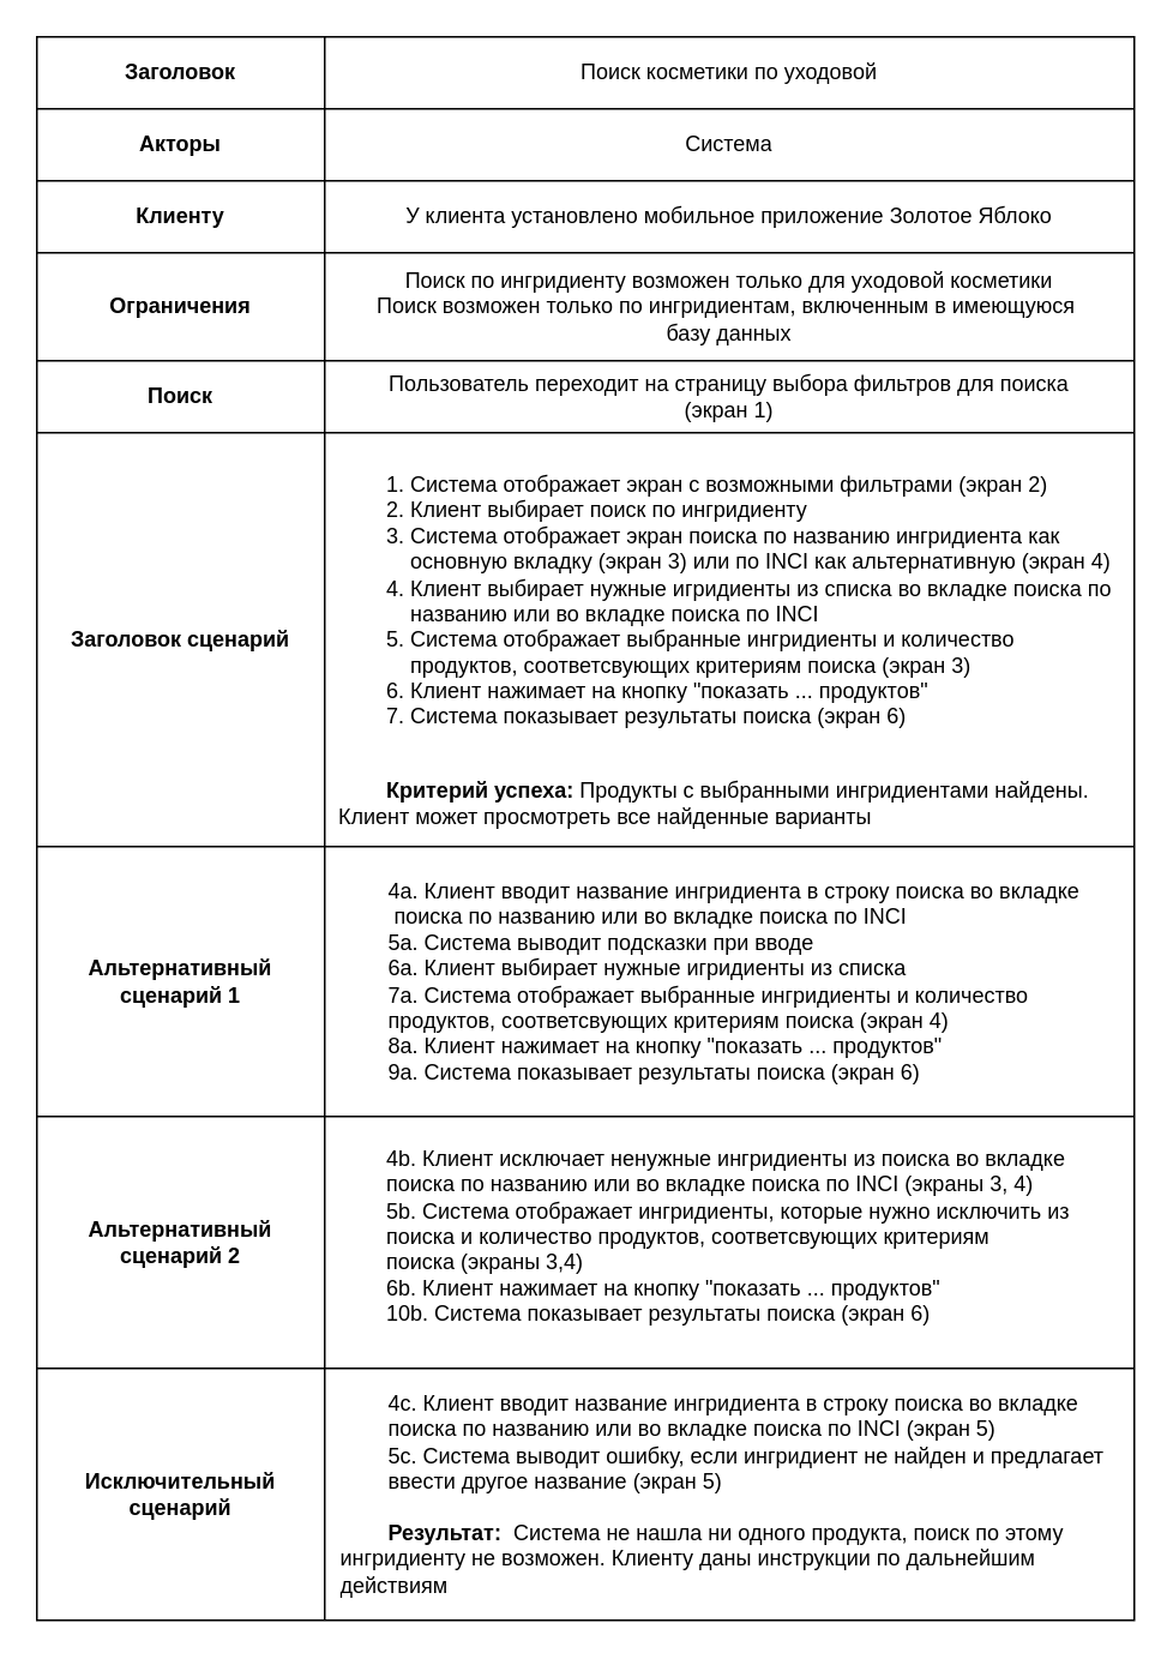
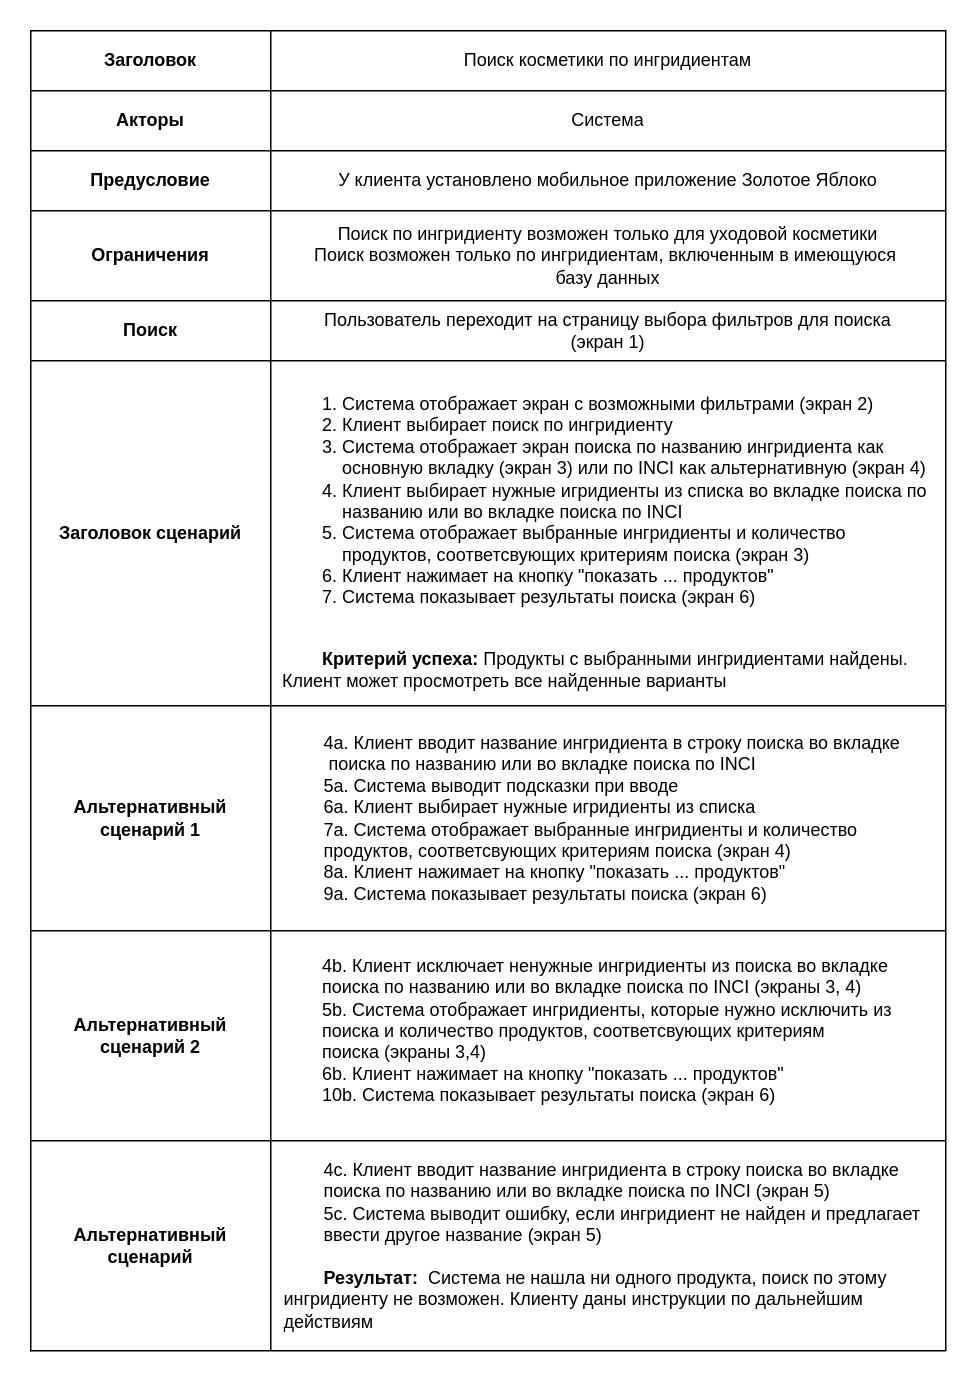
  <mxCell id="0" />
  <mxCell id="1" parent="0" />
  <mxCell id="2" value="" style="shape=table;startSize=0;container=1;collapsible=0;childLayout=tableLayout;" parent="1" vertex="1"><mxGeometry x="20" y="20" width="610" height="880" as="geometry" /></mxCell>
  <mxCell id="3" value="" style="shape=tableRow;horizontal=0;startSize=0;swimlaneHead=0;swimlaneBody=0;strokeColor=inherit;top=0;left=0;bottom=0;right=0;collapsible=0;dropTarget=0;fillColor=none;points=[[0,0.5],[1,0.5]];portConstraint=eastwest;" parent="2" vertex="1"><mxGeometry width="610" height="40" as="geometry" /></mxCell>
  <mxCell id="4" value="&lt;b&gt;Заголовок&lt;/b&gt;" style="shape=partialRectangle;html=1;whiteSpace=wrap;connectable=0;strokeColor=inherit;overflow=hidden;fillColor=none;top=0;left=0;bottom=0;right=0;pointerEvents=1;" parent="3" vertex="1"><mxGeometry width="160" height="40" as="geometry"><mxRectangle width="160" height="40" as="alternateBounds" /></mxGeometry></mxCell>
- <mxCell id="5" value="Поиск косметики по уходовой" style="shape=partialRectangle;html=1;whiteSpace=wrap;connectable=0;strokeColor=inherit;overflow=hidden;fillColor=none;top=0;left=0;bottom=0;right=0;pointerEvents=1;spacingLeft=7;spacingRight=7;" parent="3" vertex="1"><mxGeometry x="160" width="450" height="40" as="geometry"><mxRectangle width="450" height="40" as="alternateBounds" /></mxGeometry></mxCell>
+ <mxCell id="5" value="Поиск косметики по ингридиентам" style="shape=partialRectangle;html=1;whiteSpace=wrap;connectable=0;strokeColor=inherit;overflow=hidden;fillColor=none;top=0;left=0;bottom=0;right=0;pointerEvents=1;spacingLeft=7;spacingRight=7;" parent="3" vertex="1"><mxGeometry x="160" width="450" height="40" as="geometry"><mxRectangle width="450" height="40" as="alternateBounds" /></mxGeometry></mxCell>
  <mxCell id="6" value="" style="shape=tableRow;horizontal=0;startSize=0;swimlaneHead=0;swimlaneBody=0;strokeColor=inherit;top=0;left=0;bottom=0;right=0;collapsible=0;dropTarget=0;fillColor=none;points=[[0,0.5],[1,0.5]];portConstraint=eastwest;" parent="2" vertex="1"><mxGeometry y="40" width="610" height="40" as="geometry" /></mxCell>
  <mxCell id="7" value="&lt;b&gt;Акторы&lt;/b&gt;" style="shape=partialRectangle;html=1;whiteSpace=wrap;connectable=0;strokeColor=inherit;overflow=hidden;fillColor=none;top=0;left=0;bottom=0;right=0;pointerEvents=1;" parent="6" vertex="1"><mxGeometry width="160" height="40" as="geometry"><mxRectangle width="160" height="40" as="alternateBounds" /></mxGeometry></mxCell>
  <mxCell id="8" value="Система" style="shape=partialRectangle;html=1;whiteSpace=wrap;connectable=0;strokeColor=inherit;overflow=hidden;fillColor=none;top=0;left=0;bottom=0;right=0;pointerEvents=1;spacingLeft=7;spacingRight=7;" parent="6" vertex="1"><mxGeometry x="160" width="450" height="40" as="geometry"><mxRectangle width="450" height="40" as="alternateBounds" /></mxGeometry></mxCell>
  <mxCell id="9" value="" style="shape=tableRow;horizontal=0;startSize=0;swimlaneHead=0;swimlaneBody=0;strokeColor=inherit;top=0;left=0;bottom=0;right=0;collapsible=0;dropTarget=0;fillColor=none;points=[[0,0.5],[1,0.5]];portConstraint=eastwest;" parent="2" vertex="1"><mxGeometry y="80" width="610" height="40" as="geometry" /></mxCell>
- <mxCell id="10" value="&lt;b&gt;Клиенту&lt;/b&gt;" style="shape=partialRectangle;html=1;whiteSpace=wrap;connectable=0;strokeColor=inherit;overflow=hidden;fillColor=none;top=0;left=0;bottom=0;right=0;pointerEvents=1;" parent="9" vertex="1"><mxGeometry width="160" height="40" as="geometry"><mxRectangle width="160" height="40" as="alternateBounds" /></mxGeometry></mxCell>
+ <mxCell id="10" value="&lt;b&gt;Предусловие&lt;/b&gt;" style="shape=partialRectangle;html=1;whiteSpace=wrap;connectable=0;strokeColor=inherit;overflow=hidden;fillColor=none;top=0;left=0;bottom=0;right=0;pointerEvents=1;" parent="9" vertex="1"><mxGeometry width="160" height="40" as="geometry"><mxRectangle width="160" height="40" as="alternateBounds" /></mxGeometry></mxCell>
  <mxCell id="11" value="У клиента установлено мобильное приложение Золотое Яблоко" style="shape=partialRectangle;html=1;whiteSpace=wrap;connectable=0;strokeColor=inherit;overflow=hidden;fillColor=none;top=0;left=0;bottom=0;right=0;pointerEvents=1;spacingLeft=7;spacingRight=7;" parent="9" vertex="1"><mxGeometry x="160" width="450" height="40" as="geometry"><mxRectangle width="450" height="40" as="alternateBounds" /></mxGeometry></mxCell>
  <mxCell id="12" value="" style="shape=tableRow;horizontal=0;startSize=0;swimlaneHead=0;swimlaneBody=0;strokeColor=inherit;top=0;left=0;bottom=0;right=0;collapsible=0;dropTarget=0;fillColor=none;points=[[0,0.5],[1,0.5]];portConstraint=eastwest;" parent="2" vertex="1"><mxGeometry y="120" width="610" height="60" as="geometry" /></mxCell>
  <mxCell id="13" value="&lt;b&gt;Ограничения&lt;/b&gt;" style="shape=partialRectangle;html=1;whiteSpace=wrap;connectable=0;strokeColor=inherit;overflow=hidden;fillColor=none;top=0;left=0;bottom=0;right=0;pointerEvents=1;" parent="12" vertex="1"><mxGeometry width="160" height="60" as="geometry"><mxRectangle width="160" height="60" as="alternateBounds" /></mxGeometry></mxCell>
  <mxCell id="14" value="Поиск по ингридиенту возможен только для уходовой косметики&lt;div&gt;Поиск возможен только по ингридиентам, включенным в имеющуюся&amp;nbsp;&lt;/div&gt;&lt;div&gt;базу данных&lt;/div&gt;" style="shape=partialRectangle;html=1;whiteSpace=wrap;connectable=0;strokeColor=inherit;overflow=hidden;fillColor=none;top=0;left=0;bottom=0;right=0;pointerEvents=1;spacingLeft=7;spacingRight=7;" parent="12" vertex="1"><mxGeometry x="160" width="450" height="60" as="geometry"><mxRectangle width="450" height="60" as="alternateBounds" /></mxGeometry></mxCell>
  <mxCell id="15" value="" style="shape=tableRow;horizontal=0;startSize=0;swimlaneHead=0;swimlaneBody=0;strokeColor=inherit;top=0;left=0;bottom=0;right=0;collapsible=0;dropTarget=0;fillColor=none;points=[[0,0.5],[1,0.5]];portConstraint=eastwest;" parent="2" vertex="1"><mxGeometry y="180" width="610" height="40" as="geometry" /></mxCell>
  <mxCell id="16" value="&lt;b&gt;Поиск&lt;/b&gt;" style="shape=partialRectangle;html=1;whiteSpace=wrap;connectable=0;strokeColor=inherit;overflow=hidden;fillColor=none;top=0;left=0;bottom=0;right=0;pointerEvents=1;" parent="15" vertex="1"><mxGeometry width="160" height="40" as="geometry"><mxRectangle width="160" height="40" as="alternateBounds" /></mxGeometry></mxCell>
  <mxCell id="17" value="Пользователь переходит на страницу выбора фильтров для поиска&lt;div&gt;(экран 1)&lt;/div&gt;" style="shape=partialRectangle;html=1;whiteSpace=wrap;connectable=0;strokeColor=inherit;overflow=hidden;fillColor=none;top=0;left=0;bottom=0;right=0;pointerEvents=1;spacingLeft=7;spacingRight=7;" parent="15" vertex="1"><mxGeometry x="160" width="450" height="40" as="geometry"><mxRectangle width="450" height="40" as="alternateBounds" /></mxGeometry></mxCell>
  <mxCell id="18" value="" style="shape=tableRow;horizontal=0;startSize=0;swimlaneHead=0;swimlaneBody=0;strokeColor=inherit;top=0;left=0;bottom=0;right=0;collapsible=0;dropTarget=0;fillColor=none;points=[[0,0.5],[1,0.5]];portConstraint=eastwest;" parent="2" vertex="1"><mxGeometry y="220" width="610" height="230" as="geometry" /></mxCell>
  <mxCell id="19" value="&lt;b&gt;Заголовок сценарий&lt;/b&gt;" style="shape=partialRectangle;html=1;whiteSpace=wrap;connectable=0;strokeColor=inherit;overflow=hidden;fillColor=none;top=0;left=0;bottom=0;right=0;pointerEvents=1;" parent="18" vertex="1"><mxGeometry width="160" height="230" as="geometry"><mxRectangle width="160" height="230" as="alternateBounds" /></mxGeometry></mxCell>
  <mxCell id="20" value="&lt;ol style=&quot;&quot;&gt;&lt;li style=&quot;text-align: left;&quot;&gt;&lt;span style=&quot;background-color: initial;&quot;&gt;Система отображает экран с возможными фильтрами (экран 2)&lt;/span&gt;&lt;br&gt;&lt;/li&gt;&lt;li style=&quot;text-align: left;&quot;&gt;Клиент выбирает поиск по ингридиенту&lt;/li&gt;&lt;li style=&quot;text-align: left;&quot;&gt;Система отображает экран поиска по названию ингридиента как основную вкладку (экран 3) или по INCI как альтернативную (экран 4)&lt;/li&gt;&lt;li style=&quot;text-align: left;&quot;&gt;Клиент выбирает нужные игридиенты из списка во вкладке поиска по названию или во вкладке поиска по INCI&lt;/li&gt;&lt;li style=&quot;text-align: left;&quot;&gt;Система отображает выбранные ингридиенты и количество продуктов, соответсвующих критериям поиска (экран 3)&lt;/li&gt;&lt;li style=&quot;text-align: left;&quot;&gt;Клиент нажимает на кнопку &quot;показать ... продуктов&quot;&lt;/li&gt;&lt;li&gt;&lt;div style=&quot;text-align: left;&quot;&gt;&lt;span style=&quot;background-color: initial;&quot;&gt;Система показывает результаты поиска (экран 6)&lt;/span&gt;&lt;/div&gt;&lt;div style=&quot;text-align: left;&quot;&gt;&lt;b&gt;&lt;br&gt;&lt;/b&gt;&lt;/div&gt;&lt;/li&gt;&lt;/ol&gt;&lt;b style=&quot;background-color: initial;&quot;&gt;&lt;div style=&quot;text-align: left;&quot;&gt;&lt;b style=&quot;background-color: initial;&quot;&gt;&lt;span style=&quot;white-space: pre;&quot;&gt;&#09;&lt;/span&gt;&lt;/b&gt;&lt;b style=&quot;background-color: initial; text-align: center;&quot;&gt;Критерий успеха:&amp;nbsp;&lt;/b&gt;&lt;span style=&quot;background-color: initial; font-weight: normal; text-align: center;&quot;&gt;Продукты с выбранными ингридиентами найдены. Клиент может просмотреть все найденные варианты&lt;/span&gt;&lt;/div&gt;&lt;/b&gt;" style="shape=partialRectangle;html=1;whiteSpace=wrap;connectable=0;strokeColor=inherit;overflow=hidden;fillColor=none;top=0;left=0;bottom=0;right=0;pointerEvents=1;spacingLeft=7;spacingRight=7;" parent="18" vertex="1"><mxGeometry x="160" width="450" height="230" as="geometry"><mxRectangle width="450" height="230" as="alternateBounds" /></mxGeometry></mxCell>
  <mxCell id="21" value="" style="shape=tableRow;horizontal=0;startSize=0;swimlaneHead=0;swimlaneBody=0;strokeColor=inherit;top=0;left=0;bottom=0;right=0;collapsible=0;dropTarget=0;fillColor=none;points=[[0,0.5],[1,0.5]];portConstraint=eastwest;" parent="2" vertex="1"><mxGeometry y="450" width="610" height="150" as="geometry" /></mxCell>
  <mxCell id="22" value="&lt;b&gt;Альтернативный сценарий 1&lt;/b&gt;" style="shape=partialRectangle;html=1;whiteSpace=wrap;connectable=0;strokeColor=inherit;overflow=hidden;fillColor=none;top=0;left=0;bottom=0;right=0;pointerEvents=1;" parent="21" vertex="1"><mxGeometry width="160" height="150" as="geometry"><mxRectangle width="160" height="150" as="alternateBounds" /></mxGeometry></mxCell>
  <mxCell id="23" value="&lt;div style=&quot;&quot;&gt;&lt;span style=&quot;background-color: initial; white-space: pre;&quot;&gt;&#09;&lt;/span&gt;4&lt;span style=&quot;background-color: initial;&quot;&gt;а. Клиент вводит название ингридиента в строку поиска&amp;nbsp;&lt;/span&gt;&lt;span style=&quot;background-color: initial;&quot;&gt;во вкладке &lt;span style=&quot;white-space: pre;&quot;&gt;&#09;&lt;/span&gt;&amp;nbsp;поиска по названию или во вкладке поиска по INCI&lt;/span&gt;&lt;/div&gt;&lt;span style=&quot;background-color: initial;&quot;&gt;&lt;div style=&quot;&quot;&gt;&lt;span style=&quot;background-color: initial;&quot;&gt;&lt;span style=&quot;white-space: pre;&quot;&gt;&#09;&lt;/span&gt;5а.&amp;nbsp;&lt;/span&gt;&lt;span style=&quot;background-color: initial;&quot;&gt;Система выводит подсказки при вводе&lt;/span&gt;&lt;/div&gt;&lt;/span&gt;&lt;span style=&quot;background-color: initial;&quot;&gt;&lt;div style=&quot;&quot;&gt;&lt;span style=&quot;background-color: initial;&quot;&gt;&lt;span style=&quot;white-space: pre;&quot;&gt;&#09;&lt;/span&gt;6а.&amp;nbsp;&lt;/span&gt;&lt;span style=&quot;background-color: initial;&quot;&gt;Клиент выбирает нужные игридиенты из списка&lt;/span&gt;&lt;/div&gt;&lt;/span&gt;&lt;div style=&quot;&quot;&gt;&lt;span style=&quot;white-space: pre;&quot;&gt;&#09;&lt;/span&gt;7а.&amp;nbsp;&lt;span style=&quot;background-color: initial;&quot;&gt;Система отображает выбранные ингридиенты&amp;nbsp;&lt;/span&gt;&lt;span style=&quot;background-color: initial;&quot;&gt;и количество &lt;span style=&quot;white-space: pre;&quot;&gt;&#09;&lt;/span&gt;продуктов, соответсвующих критериям поиска&lt;/span&gt;&lt;span style=&quot;background-color: initial;&quot;&gt;&amp;nbsp;(экран 4)&lt;/span&gt;&lt;/div&gt;&lt;div style=&quot;&quot;&gt;&lt;span style=&quot;background-color: initial;&quot;&gt;&lt;span style=&quot;white-space: pre;&quot;&gt;&#09;&lt;/span&gt;8а. Клиент нажимает на кнопку &quot;показать ... продуктов&quot;&lt;/span&gt;&lt;/div&gt;&lt;div style=&quot;&quot;&gt;&lt;span style=&quot;background-color: initial;&quot;&gt;&lt;span style=&quot;white-space: pre;&quot;&gt;&#09;&lt;/span&gt;9а. Система показывает результаты поиска (экран 6)&lt;/span&gt;&lt;/div&gt;" style="shape=partialRectangle;html=1;whiteSpace=wrap;connectable=0;strokeColor=inherit;overflow=hidden;fillColor=none;top=0;left=0;bottom=0;right=0;pointerEvents=1;align=left;spacingLeft=7;spacingRight=7;" parent="21" vertex="1"><mxGeometry x="160" width="450" height="150" as="geometry"><mxRectangle width="450" height="150" as="alternateBounds" /></mxGeometry></mxCell>
  <mxCell id="24" value="" style="shape=tableRow;horizontal=0;startSize=0;swimlaneHead=0;swimlaneBody=0;strokeColor=inherit;top=0;left=0;bottom=0;right=0;collapsible=0;dropTarget=0;fillColor=none;points=[[0,0.5],[1,0.5]];portConstraint=eastwest;" parent="2" vertex="1"><mxGeometry y="600" width="610" height="140" as="geometry" /></mxCell>
  <mxCell id="25" value="&lt;b&gt;Альтернативный сценарий 2&lt;/b&gt;" style="shape=partialRectangle;html=1;whiteSpace=wrap;connectable=0;strokeColor=inherit;overflow=hidden;fillColor=none;top=0;left=0;bottom=0;right=0;pointerEvents=1;" parent="24" vertex="1"><mxGeometry width="160" height="140" as="geometry"><mxRectangle width="160" height="140" as="alternateBounds" /></mxGeometry></mxCell>
  <mxCell id="26" value="&lt;div style=&quot;text-align: left;&quot;&gt;&lt;br&gt;&lt;/div&gt;&lt;div style=&quot;text-align: left;&quot;&gt;&lt;span style=&quot;background-color: initial;&quot;&gt;&lt;span style=&quot;white-space: pre;&quot;&gt;&#09;&lt;/span&gt;4b. Клиент исключает ненужные ингридиенты из поиска&amp;nbsp;&lt;/span&gt;&lt;span style=&quot;background-color: initial;&quot;&gt;во вкладке&amp;nbsp; &lt;span style=&quot;white-space: pre;&quot;&gt;&#09;&lt;/span&gt;поиска по названию или во вкладке поиска по INCI (экраны 3, 4)&lt;/span&gt;&lt;/div&gt;&lt;div style=&quot;text-align: left;&quot;&gt;&lt;span style=&quot;background-color: initial;&quot;&gt;&lt;span style=&quot;white-space: pre;&quot;&gt;&#09;&lt;/span&gt;5b.&amp;nbsp;&lt;/span&gt;&lt;span style=&quot;background-color: initial;&quot;&gt;Система отображает ингридиенты, которые нужно исключить из &lt;span style=&quot;white-space: pre;&quot;&gt;&#09;&lt;/span&gt;поиска&amp;nbsp;&lt;/span&gt;&lt;span style=&quot;background-color: initial;&quot;&gt;и количество&amp;nbsp;&lt;/span&gt;&lt;span style=&quot;background-color: initial;&quot;&gt;продуктов, соответсвующих критериям &lt;span style=&quot;white-space: pre;&quot;&gt;&#09;&lt;/span&gt;поиска&amp;nbsp;&lt;/span&gt;&lt;span style=&quot;background-color: initial;&quot;&gt;(экраны 3,4)&lt;/span&gt;&lt;/div&gt;&lt;div style=&quot;text-align: left;&quot;&gt;&lt;span style=&quot;background-color: initial;&quot;&gt;&lt;span style=&quot;white-space: pre;&quot;&gt;&#09;&lt;/span&gt;6b.&amp;nbsp;&lt;/span&gt;&lt;span style=&quot;background-color: initial;&quot;&gt;Клиент нажимает на кнопку &quot;показать ... продуктов&quot;&lt;/span&gt;&lt;/div&gt;&lt;div style=&quot;text-align: left;&quot;&gt;&lt;span style=&quot;background-color: initial;&quot;&gt;&lt;span style=&quot;white-space: pre;&quot;&gt;&#09;&lt;/span&gt;10b. Система показывает результаты поиска (экран 6)&lt;/span&gt;&lt;/div&gt;&lt;div&gt;&lt;span style=&quot;text-align: left;&quot;&gt;&lt;br&gt;&lt;/span&gt;&lt;/div&gt;&lt;div style=&quot;text-align: left;&quot;&gt;&lt;b style=&quot;background-color: initial;&quot;&gt;&lt;span style=&quot;white-space: pre;&quot;&gt;&#09;&lt;/span&gt;&lt;/b&gt;&lt;span style=&quot;text-align: left;&quot;&gt;&lt;br&gt;&lt;/span&gt;&lt;/div&gt;" style="shape=partialRectangle;html=1;whiteSpace=wrap;connectable=0;strokeColor=inherit;overflow=hidden;fillColor=none;top=0;left=0;bottom=0;right=0;pointerEvents=1;spacingLeft=7;spacingRight=7;" parent="24" vertex="1"><mxGeometry x="160" width="450" height="140" as="geometry"><mxRectangle width="450" height="140" as="alternateBounds" /></mxGeometry></mxCell>
  <mxCell id="27" style="shape=tableRow;horizontal=0;startSize=0;swimlaneHead=0;swimlaneBody=0;strokeColor=inherit;top=0;left=0;bottom=0;right=0;collapsible=0;dropTarget=0;fillColor=none;points=[[0,0.5],[1,0.5]];portConstraint=eastwest;" parent="2" vertex="1"><mxGeometry y="740" width="610" height="140" as="geometry" /></mxCell>
- <mxCell id="28" value="&lt;b&gt;Исключительный сценарий&lt;/b&gt;" style="shape=partialRectangle;html=1;whiteSpace=wrap;connectable=0;strokeColor=inherit;overflow=hidden;fillColor=none;top=0;left=0;bottom=0;right=0;pointerEvents=1;" parent="27" vertex="1"><mxGeometry width="160" height="140" as="geometry"><mxRectangle width="160" height="140" as="alternateBounds" /></mxGeometry></mxCell>
+ <mxCell id="28" value="&lt;b&gt;Альтернативный сценарий&lt;/b&gt;" style="shape=partialRectangle;html=1;whiteSpace=wrap;connectable=0;strokeColor=inherit;overflow=hidden;fillColor=none;top=0;left=0;bottom=0;right=0;pointerEvents=1;" parent="27" vertex="1"><mxGeometry width="160" height="140" as="geometry"><mxRectangle width="160" height="140" as="alternateBounds" /></mxGeometry></mxCell>
  <mxCell id="29" value="&lt;div&gt;&lt;span style=&quot;background-color: initial;&quot;&gt;&lt;span style=&quot;white-space: pre;&quot;&gt;&#09;&lt;/span&gt;4с. Клиент вводит название ингридиента в строку поиска&amp;nbsp;&lt;/span&gt;&lt;span style=&quot;background-color: initial;&quot;&gt;во вкладке &lt;span style=&quot;white-space: pre;&quot;&gt;&#09;&lt;/span&gt;поиска по названию или во вкладке поиска по INCI&amp;nbsp;&lt;/span&gt;&lt;span style=&quot;background-color: initial;&quot;&gt;(экран 5)&lt;/span&gt;&lt;/div&gt;&lt;div&gt;&lt;span style=&quot;background-color: initial;&quot;&gt;&lt;span style=&quot;white-space: pre;&quot;&gt;&#09;&lt;/span&gt;5с.&amp;nbsp;&lt;/span&gt;&lt;span style=&quot;&quot;&gt;Система выводит ошибку, если ингридиент не найден и предлагает &lt;span style=&quot;white-space: pre;&quot;&gt;&#09;&lt;/span&gt;ввести другое название (экран 5)&lt;/span&gt;&lt;br&gt;&lt;/div&gt;&lt;div&gt;&lt;b style=&quot;background-color: initial;&quot;&gt;&lt;br&gt;&lt;/b&gt;&lt;/div&gt;&lt;b style=&quot;background-color: initial;&quot;&gt;&lt;span style=&quot;white-space: pre;&quot;&gt;&#09;&lt;/span&gt;Результат&lt;/b&gt;&lt;b style=&quot;background-color: initial;&quot;&gt;:&amp;nbsp; &lt;/b&gt;&lt;span style=&quot;background-color: initial;&quot;&gt;Система не нашла ни одного продукта, поиск по этому ингридиенту не возможен. К&lt;/span&gt;&lt;span style=&quot;background-color: initial;&quot;&gt;лиенту даны инструкции по дальнейшим действиям&lt;/span&gt;" style="shape=partialRectangle;html=1;whiteSpace=wrap;connectable=0;strokeColor=inherit;overflow=hidden;fillColor=none;top=0;left=0;bottom=0;right=0;pointerEvents=1;spacingLeft=7;spacingRight=7;align=left;" parent="27" vertex="1"><mxGeometry x="160" width="450" height="140" as="geometry"><mxRectangle width="450" height="140" as="alternateBounds" /></mxGeometry></mxCell>
